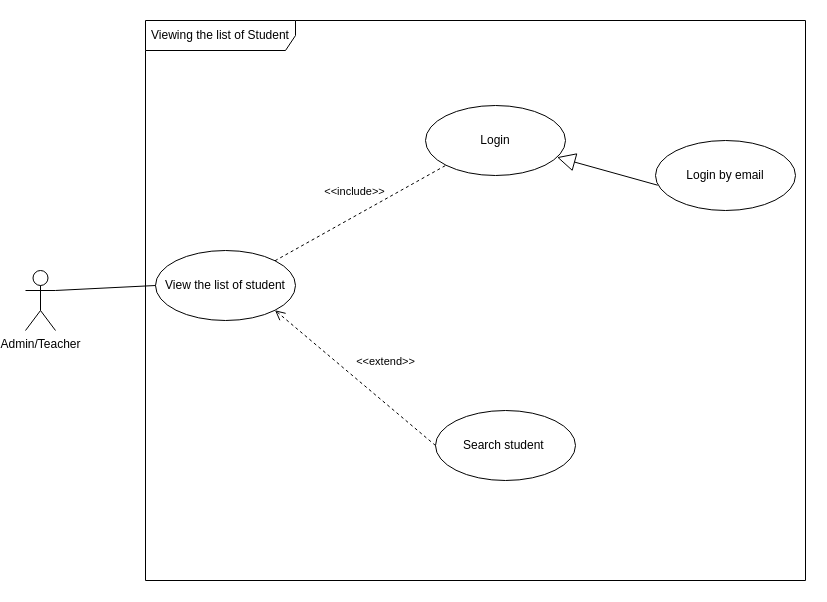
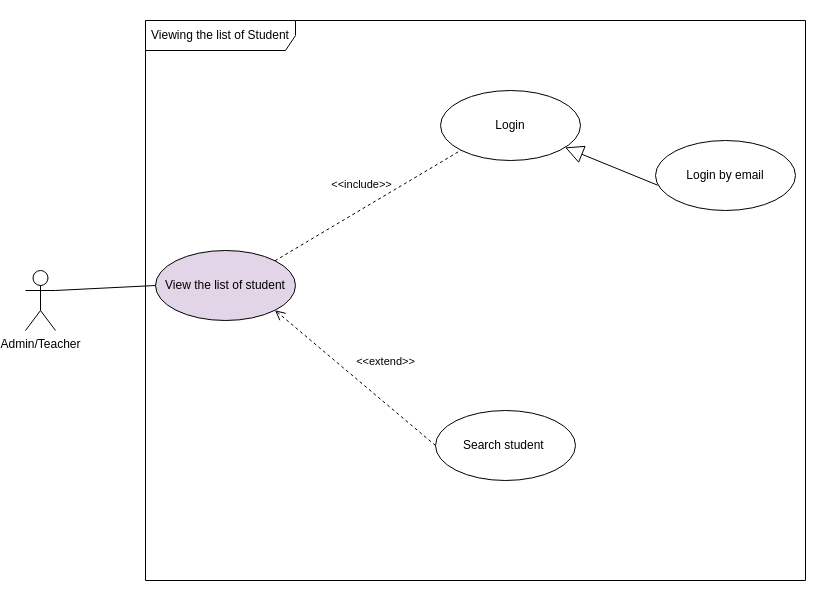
  <mxCell id="0" />
  <mxCell id="1" parent="0" />
  <mxCell id="2" value="Admin/Teacher" style="shape=umlActor;verticalLabelPosition=bottom;verticalAlign=top;html=1;" parent="1" vertex="1"><mxGeometry x="20" y="270" width="30" height="60" as="geometry" /></mxCell>
  <mxCell id="3" value="Viewing the list of Student" style="shape=umlFrame;whiteSpace=wrap;html=1;pointerEvents=0;width=150;height=30;" parent="1" vertex="1"><mxGeometry x="140" y="20" width="660" height="560" as="geometry" /></mxCell>
- <mxCell id="4" value="View the list of student" style="ellipse;whiteSpace=wrap;html=1;" parent="1" vertex="1"><mxGeometry x="150" y="250" width="140" height="70" as="geometry" /></mxCell>
+ <mxCell id="4" value="View the list of student" style="ellipse;whiteSpace=wrap;html=1;fillColor=#e1d5e7;" parent="1" vertex="1"><mxGeometry x="150" y="250" width="140" height="70" as="geometry" /></mxCell>
  <mxCell id="5" value="Search student&amp;nbsp;" style="ellipse;whiteSpace=wrap;html=1;" parent="1" vertex="1"><mxGeometry x="430" y="410" width="140" height="70" as="geometry" /></mxCell>
- <mxCell id="6" value="Login" style="ellipse;whiteSpace=wrap;html=1;" parent="1" vertex="1"><mxGeometry x="420" y="105" width="140" height="70" as="geometry" /></mxCell>
+ <mxCell id="6" value="Login" style="ellipse;whiteSpace=wrap;html=1;" parent="1" vertex="1"><mxGeometry x="435" y="90" width="140" height="70" as="geometry" /></mxCell>
  <mxCell id="7" value="Login by email" style="ellipse;whiteSpace=wrap;html=1;" parent="1" vertex="1"><mxGeometry x="650" y="140" width="140" height="70" as="geometry" /></mxCell>
  <mxCell id="8" value="&amp;lt;&amp;lt;extend&amp;gt;&amp;gt;" style="html=1;verticalAlign=bottom;endArrow=open;dashed=1;endSize=8;curved=0;rounded=0;exitX=0;exitY=0.5;exitDx=0;exitDy=0;entryX=1;entryY=1;entryDx=0;entryDy=0;" parent="1" source="5" target="4" edge="1"><mxGeometry x="-0.175" y="-25" relative="1" as="geometry"><mxPoint x="394" y="250" as="sourcePoint" /><mxPoint x="264" y="190" as="targetPoint" /><mxPoint as="offset" /></mxGeometry></mxCell>
  <mxCell id="9" value="&amp;lt;&amp;lt;include&amp;gt;&amp;gt;" style="html=1;verticalAlign=bottom;endArrow=none;dashed=1;endSize=8;curved=0;rounded=0;exitX=1;exitY=0;exitDx=0;exitDy=0;entryX=0;entryY=1;entryDx=0;entryDy=0;" parent="1" source="4" target="6" edge="1"><mxGeometry x="0.018" y="13" relative="1" as="geometry"><mxPoint x="394" y="180" as="sourcePoint" /><mxPoint x="264" y="220" as="targetPoint" /><mxPoint x="-1" as="offset" /></mxGeometry></mxCell>
  <mxCell id="10" value="" style="endArrow=block;endSize=16;endFill=0;html=1;rounded=0;exitX=0.016;exitY=0.639;exitDx=0;exitDy=0;exitPerimeter=0;" parent="1" source="7" target="6" edge="1"><mxGeometry y="40" width="160" relative="1" as="geometry"><mxPoint x="550" y="300" as="sourcePoint" /><mxPoint x="710" y="300" as="targetPoint" /><mxPoint as="offset" /></mxGeometry></mxCell>
  <mxCell id="11" value="" style="endArrow=none;html=1;rounded=0;exitX=0;exitY=0.5;exitDx=0;exitDy=0;entryX=1;entryY=0.333;entryDx=0;entryDy=0;entryPerimeter=0;" parent="1" source="4" target="2" edge="1"><mxGeometry width="50" height="50" relative="1" as="geometry"><mxPoint x="70" y="310" as="sourcePoint" /><mxPoint x="120" y="260" as="targetPoint" /></mxGeometry></mxCell>
